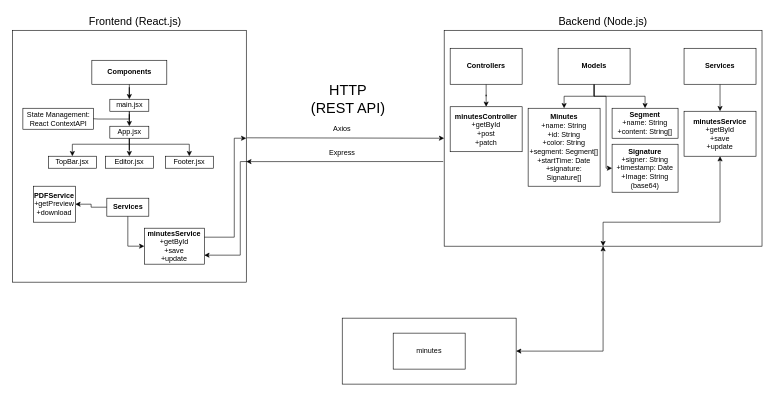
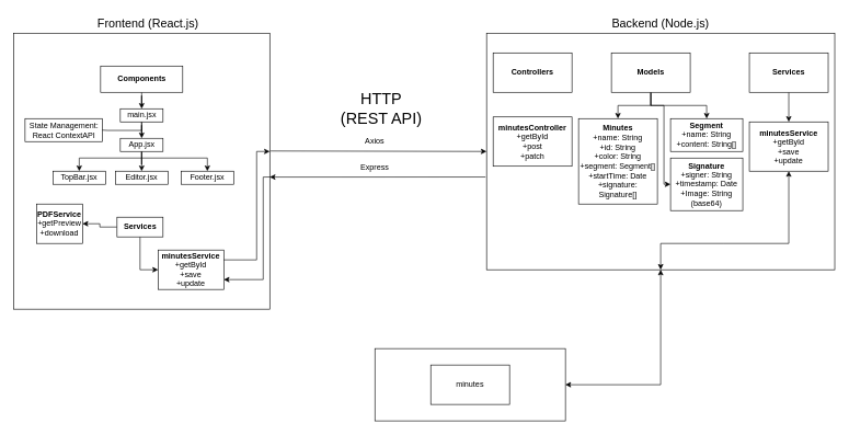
  <mxCell id="0" />
  <mxCell id="1" parent="0" />
  <mxCell id="2" style="edgeStyle=orthogonalEdgeStyle;rounded=0;orthogonalLoop=1;jettySize=auto;html=1;entryX=0;entryY=0.5;entryDx=0;entryDy=0;exitX=1.001;exitY=0.427;exitDx=0;exitDy=0;exitPerimeter=0;" edge="1" parent="1" source="3" target="4"><mxGeometry relative="1" as="geometry"><Array as="points"><mxPoint x="412" y="229" /></Array></mxGeometry></mxCell>
  <mxCell id="3" value="" style="rounded=0;whiteSpace=wrap;html=1;" vertex="1" parent="1"><mxGeometry x="20" y="50" width="390" height="420" as="geometry" /></mxCell>
  <mxCell id="4" value="" style="rounded=0;whiteSpace=wrap;html=1;" vertex="1" parent="1"><mxGeometry x="740" y="50" width="530" height="360" as="geometry" /></mxCell>
  <mxCell id="5" value="" style="rounded=0;whiteSpace=wrap;html=1;" vertex="1" parent="1"><mxGeometry x="570" y="530" width="290" height="110" as="geometry" /></mxCell>
  <mxCell id="6" value="Frontend (React.js)" style="text;html=1;strokeColor=none;fillColor=none;align=center;verticalAlign=middle;whiteSpace=wrap;rounded=0;fontSize=18;" vertex="1" parent="1"><mxGeometry x="30" y="20" width="390" height="30" as="geometry" /></mxCell>
  <mxCell id="7" value="Backend (Node.js)" style="text;html=1;strokeColor=none;fillColor=none;align=center;verticalAlign=middle;whiteSpace=wrap;rounded=0;fontSize=18;" vertex="1" parent="1"><mxGeometry x="740" y="20" width="530" height="30" as="geometry" /></mxCell>
  <mxCell id="8" style="edgeStyle=orthogonalEdgeStyle;rounded=0;orthogonalLoop=1;jettySize=auto;html=1;entryX=1;entryY=0.5;entryDx=0;entryDy=0;" edge="1" parent="1" source="10" target="28"><mxGeometry relative="1" as="geometry" /></mxCell>
  <mxCell id="9" style="edgeStyle=orthogonalEdgeStyle;rounded=0;orthogonalLoop=1;jettySize=auto;html=1;entryX=0;entryY=0.5;entryDx=0;entryDy=0;" edge="1" parent="1" source="10" target="29"><mxGeometry relative="1" as="geometry" /></mxCell>
  <mxCell id="10" value="Services" style="rounded=0;whiteSpace=wrap;html=1;fontStyle=1" vertex="1" parent="1"><mxGeometry x="177.5" y="330" width="70" height="30" as="geometry" /></mxCell>
- <mxCell id="11" style="edgeStyle=orthogonalEdgeStyle;rounded=0;orthogonalLoop=1;jettySize=auto;html=1;entryX=0.5;entryY=0;entryDx=0;entryDy=0;" edge="1" parent="1" source="12" target="25"><mxGeometry relative="1" as="geometry" /></mxCell>
  <mxCell id="12" value="Controllers" style="rounded=0;whiteSpace=wrap;html=1;fontStyle=1" vertex="1" parent="1"><mxGeometry x="750" y="80" width="120" height="60" as="geometry" /></mxCell>
  <mxCell id="13" style="edgeStyle=orthogonalEdgeStyle;rounded=0;orthogonalLoop=1;jettySize=auto;html=1;entryX=0.5;entryY=0;entryDx=0;entryDy=0;" edge="1" parent="1" source="16" target="26"><mxGeometry relative="1" as="geometry" /></mxCell>
  <mxCell id="14" style="edgeStyle=orthogonalEdgeStyle;rounded=0;orthogonalLoop=1;jettySize=auto;html=1;" edge="1" parent="1" source="16" target="46"><mxGeometry relative="1" as="geometry" /></mxCell>
  <mxCell id="15" style="edgeStyle=orthogonalEdgeStyle;rounded=0;orthogonalLoop=1;jettySize=auto;html=1;entryX=0;entryY=0.5;entryDx=0;entryDy=0;exitX=0.5;exitY=1;exitDx=0;exitDy=0;" edge="1" parent="1" source="16" target="47"><mxGeometry relative="1" as="geometry"><Array as="points"><mxPoint x="990" y="160" /><mxPoint x="1010" y="160" /></Array></mxGeometry></mxCell>
  <mxCell id="16" value="Models" style="rounded=0;whiteSpace=wrap;html=1;fontStyle=1" vertex="1" parent="1"><mxGeometry x="930" y="80" width="120" height="60" as="geometry" /></mxCell>
  <mxCell id="17" style="edgeStyle=orthogonalEdgeStyle;rounded=0;orthogonalLoop=1;jettySize=auto;html=1;entryX=0.5;entryY=0;entryDx=0;entryDy=0;" edge="1" parent="1" source="18" target="27"><mxGeometry relative="1" as="geometry" /></mxCell>
  <mxCell id="18" value="Services" style="rounded=0;whiteSpace=wrap;html=1;fontStyle=1" vertex="1" parent="1"><mxGeometry x="1140" y="80" width="120" height="60" as="geometry" /></mxCell>
  <mxCell id="19" value="minutes" style="rounded=0;whiteSpace=wrap;html=1;" vertex="1" parent="1"><mxGeometry x="655" y="555" width="120" height="60" as="geometry" /></mxCell>
  <mxCell id="20" value="" style="endArrow=classic;html=1;rounded=0;exitX=-0.003;exitY=0.608;exitDx=0;exitDy=0;exitPerimeter=0;" edge="1" parent="1" source="4"><mxGeometry width="50" height="50" relative="1" as="geometry"><mxPoint x="741" y="268" as="sourcePoint" /><mxPoint x="410" y="269" as="targetPoint" /></mxGeometry></mxCell>
  <mxCell id="21" value="Axios" style="text;html=1;strokeColor=none;fillColor=none;align=center;verticalAlign=middle;whiteSpace=wrap;rounded=0;" vertex="1" parent="1"><mxGeometry x="490" y="200" width="160" height="30" as="geometry" /></mxCell>
  <mxCell id="22" value="Express" style="text;html=1;strokeColor=none;fillColor=none;align=center;verticalAlign=middle;whiteSpace=wrap;rounded=0;" vertex="1" parent="1"><mxGeometry x="540" y="240" width="60" height="30" as="geometry" /></mxCell>
  <mxCell id="23" value="HTTP (REST API)" style="text;html=1;strokeColor=none;fillColor=none;align=center;verticalAlign=middle;whiteSpace=wrap;rounded=0;fontSize=24;" vertex="1" parent="1"><mxGeometry x="510" y="150" width="140" height="30" as="geometry" /></mxCell>
  <mxCell id="24" value="" style="endArrow=classic;startArrow=classic;html=1;rounded=0;entryX=0.5;entryY=1;entryDx=0;entryDy=0;exitX=1;exitY=0.5;exitDx=0;exitDy=0;" edge="1" parent="1" source="5" target="4"><mxGeometry width="50" height="50" relative="1" as="geometry"><mxPoint x="950" y="630" as="sourcePoint" /><mxPoint x="1000" y="580" as="targetPoint" /><Array as="points"><mxPoint x="1005" y="585" /></Array></mxGeometry></mxCell>
  <mxCell id="25" value="&lt;b&gt;minutesController&lt;/b&gt;&lt;br&gt;+getById&lt;br&gt;+post&lt;br&gt;+patch" style="rounded=0;whiteSpace=wrap;html=1;" vertex="1" parent="1"><mxGeometry x="750" y="177.5" width="120" height="75" as="geometry" /></mxCell>
  <mxCell id="26" value="&lt;b&gt;Minutes&lt;/b&gt;&lt;br&gt;+name: String&lt;br&gt;+id: String&lt;br&gt;+color: String&lt;br&gt;+segment: Segment[]&lt;br&gt;+startTime: Date&lt;br&gt;+signature: Signature[]" style="rounded=0;whiteSpace=wrap;html=1;" vertex="1" parent="1"><mxGeometry x="880" y="180" width="120" height="130" as="geometry" /></mxCell>
  <mxCell id="27" value="&lt;b&gt;minutesService&lt;/b&gt;&lt;br&gt;+getById&lt;br&gt;+save&lt;br&gt;+update" style="rounded=0;whiteSpace=wrap;html=1;" vertex="1" parent="1"><mxGeometry x="1140" y="185" width="120" height="75" as="geometry" /></mxCell>
  <mxCell id="28" value="&lt;b&gt;PDFService&lt;/b&gt;&lt;br&gt;+getPreview&lt;br&gt;+download" style="rounded=0;whiteSpace=wrap;html=1;" vertex="1" parent="1"><mxGeometry x="55" y="310" width="70" height="60" as="geometry" /></mxCell>
  <mxCell id="29" value="&lt;b&gt;minutesService&lt;br&gt;&lt;/b&gt;+getById&lt;br&gt;+save&lt;br&gt;+update" style="rounded=0;whiteSpace=wrap;html=1;" vertex="1" parent="1"><mxGeometry x="240" y="380" width="100" height="60" as="geometry" /></mxCell>
  <mxCell id="30" value="State Management: React ContextAPI" style="rounded=0;whiteSpace=wrap;html=1;" vertex="1" parent="1"><mxGeometry x="37.5" y="180" width="117.5" height="35" as="geometry" /></mxCell>
  <mxCell id="31" style="edgeStyle=orthogonalEdgeStyle;rounded=0;orthogonalLoop=1;jettySize=auto;html=1;entryX=0.5;entryY=0;entryDx=0;entryDy=0;" edge="1" parent="1" source="32" target="35"><mxGeometry relative="1" as="geometry" /></mxCell>
  <mxCell id="32" value="Components" style="rounded=0;whiteSpace=wrap;html=1;fontStyle=1" vertex="1" parent="1"><mxGeometry x="152.5" y="100" width="125" height="40" as="geometry" /></mxCell>
  <mxCell id="33" style="edgeStyle=orthogonalEdgeStyle;rounded=0;orthogonalLoop=1;jettySize=auto;html=1;entryX=0.5;entryY=0;entryDx=0;entryDy=0;" edge="1" parent="1" source="35" target="40"><mxGeometry relative="1" as="geometry" /></mxCell>
  <mxCell id="34" style="edgeStyle=orthogonalEdgeStyle;rounded=0;orthogonalLoop=1;jettySize=auto;html=1;entryX=1;entryY=0.5;entryDx=0;entryDy=0;strokeColor=default;endArrow=none;endFill=0;" edge="1" parent="1" source="35" target="30"><mxGeometry relative="1" as="geometry"><Array as="points"><mxPoint x="215" y="198" /><mxPoint x="163" y="198" /></Array></mxGeometry></mxCell>
  <mxCell id="35" value="main.jsx" style="rounded=0;whiteSpace=wrap;html=1;" vertex="1" parent="1"><mxGeometry x="182.5" y="165" width="65" height="20" as="geometry" /></mxCell>
  <mxCell id="36" value="TopBar.jsx" style="rounded=0;whiteSpace=wrap;html=1;" vertex="1" parent="1"><mxGeometry x="80" y="260" width="80" height="20" as="geometry" /></mxCell>
  <mxCell id="37" style="edgeStyle=orthogonalEdgeStyle;rounded=0;orthogonalLoop=1;jettySize=auto;html=1;" edge="1" parent="1" source="40" target="36"><mxGeometry relative="1" as="geometry"><Array as="points"><mxPoint x="215" y="240" /><mxPoint x="120" y="240" /></Array></mxGeometry></mxCell>
  <mxCell id="38" style="edgeStyle=orthogonalEdgeStyle;rounded=0;orthogonalLoop=1;jettySize=auto;html=1;entryX=0.5;entryY=0;entryDx=0;entryDy=0;" edge="1" parent="1" source="40" target="41"><mxGeometry relative="1" as="geometry" /></mxCell>
  <mxCell id="39" style="edgeStyle=orthogonalEdgeStyle;rounded=0;orthogonalLoop=1;jettySize=auto;html=1;" edge="1" parent="1" source="40" target="42"><mxGeometry relative="1" as="geometry"><Array as="points"><mxPoint x="215" y="240" /><mxPoint x="315" y="240" /></Array></mxGeometry></mxCell>
  <mxCell id="40" value="App.jsx" style="rounded=0;whiteSpace=wrap;html=1;" vertex="1" parent="1"><mxGeometry x="182.5" y="210" width="65" height="20" as="geometry" /></mxCell>
  <mxCell id="41" value="Editor.jsx" style="rounded=0;whiteSpace=wrap;html=1;" vertex="1" parent="1"><mxGeometry x="175" y="260" width="80" height="20" as="geometry" /></mxCell>
  <mxCell id="42" value="Footer.jsx" style="rounded=0;whiteSpace=wrap;html=1;" vertex="1" parent="1"><mxGeometry x="275" y="260" width="80" height="20" as="geometry" /></mxCell>
  <mxCell id="43" value="" style="endArrow=classic;html=1;rounded=0;exitX=1;exitY=0.25;exitDx=0;exitDy=0;" edge="1" parent="1" source="29"><mxGeometry width="50" height="50" relative="1" as="geometry"><mxPoint x="340" y="550" as="sourcePoint" /><mxPoint x="410" y="230" as="targetPoint" /><Array as="points"><mxPoint x="390" y="395" /><mxPoint x="390" y="230" /></Array></mxGeometry></mxCell>
  <mxCell id="44" value="" style="endArrow=classic;html=1;rounded=0;exitX=1.003;exitY=0.521;exitDx=0;exitDy=0;exitPerimeter=0;entryX=1;entryY=0.75;entryDx=0;entryDy=0;" edge="1" parent="1" source="3" target="29"><mxGeometry width="50" height="50" relative="1" as="geometry"><mxPoint x="440" y="390" as="sourcePoint" /><mxPoint x="490" y="340" as="targetPoint" /><Array as="points"><mxPoint x="400" y="269" /><mxPoint x="400" y="425" /></Array></mxGeometry></mxCell>
  <mxCell id="45" value="" style="endArrow=classic;html=1;rounded=0;exitX=0.5;exitY=1;exitDx=0;exitDy=0;entryX=0.5;entryY=1;entryDx=0;entryDy=0;startArrow=classic;startFill=1;" edge="1" parent="1" source="27" target="4"><mxGeometry width="50" height="50" relative="1" as="geometry"><mxPoint x="1120" y="370" as="sourcePoint" /><mxPoint x="1170" y="320" as="targetPoint" /><Array as="points"><mxPoint x="1200" y="370" /><mxPoint x="1100" y="370" /><mxPoint x="1005" y="370" /></Array></mxGeometry></mxCell>
  <mxCell id="46" value="&lt;b&gt;Segment&lt;/b&gt;&lt;br&gt;+name: String&lt;br&gt;+content: String[]" style="rounded=0;whiteSpace=wrap;html=1;" vertex="1" parent="1"><mxGeometry x="1020" y="180" width="110" height="50" as="geometry" /></mxCell>
  <mxCell id="47" value="&lt;b&gt;Signature&lt;/b&gt;&lt;br&gt;+signer: String&lt;br&gt;+timestamp: Date&lt;br&gt;+Image: String (base64)" style="rounded=0;whiteSpace=wrap;html=1;" vertex="1" parent="1"><mxGeometry x="1020" y="240" width="110" height="80" as="geometry" /></mxCell>
